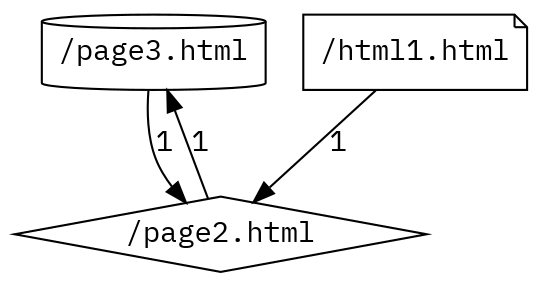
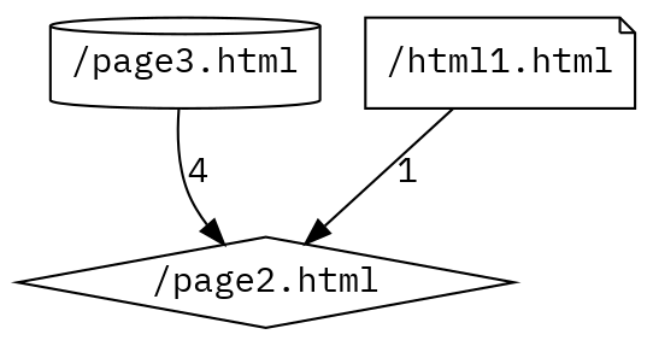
  digraph {
    fontname="IBM Plex Mono"
    node [fontname="IBM Plex Mono"]
    edge [fontname="IBM Plex Mono"]
    "/page3.html" [shape=cylinder]
    "/page2.html" [shape=diamond]
    n3 [label="/html1.html" shape=note]
-   "/page3.html" -> "/page2.html" [label=1]
-   "/page2.html" -> "/page3.html" [label=1]
+   "/page3.html" -> "/page2.html" [label=4]
    n3 -> "/page2.html" [label=1]
  }
